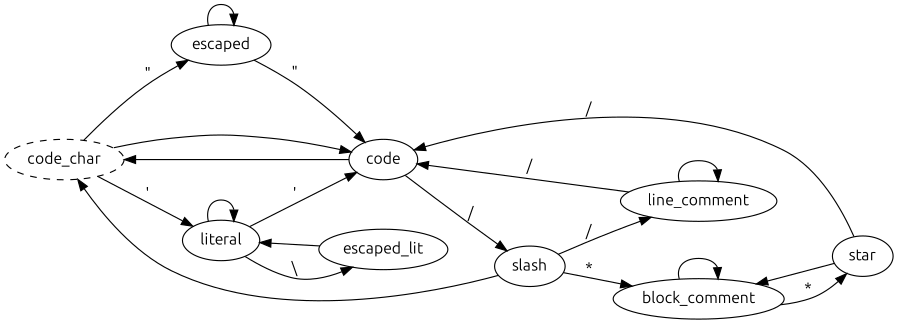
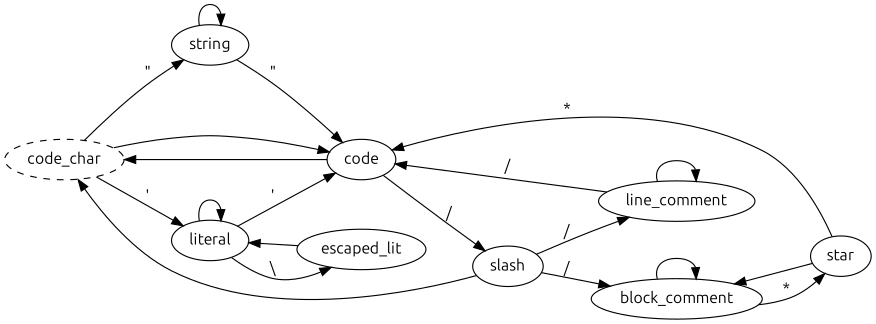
  digraph {
    fontname=Ubuntu
    rankdir=LR
    node [fontname=Ubuntu shape=oval]
    edge [fontname=Ubuntu]
    code_char [style="dashed,rounded"]
    code
    slash
-   string [label=escaped]
+   string
    literal
    line_comment
    block_comment
    escaped_lit
    star
    code_char -> code [label=" "]
    code_char -> string [label="\""]
    code_char -> literal [label="\'"]
    code -> code_char [label="  "]
    code -> slash [label="/"]
    slash -> code_char
    slash -> line_comment [label="/"]
-   slash -> block_comment [label="*"]
+   slash -> block_comment [label="/"]
    string -> code [label="\""]
    string -> string
    literal -> code [label="\'"]
    literal -> literal
    literal -> escaped_lit [label="\\"]
    line_comment -> code [label="/"]
    line_comment -> line_comment
    block_comment -> block_comment [label="  "]
    block_comment -> star [label="*"]
    escaped_lit -> literal [label="  "]
-   star -> code [label="/"]
+   star -> code [label="*"]
    star -> block_comment [label="  "]
  }
